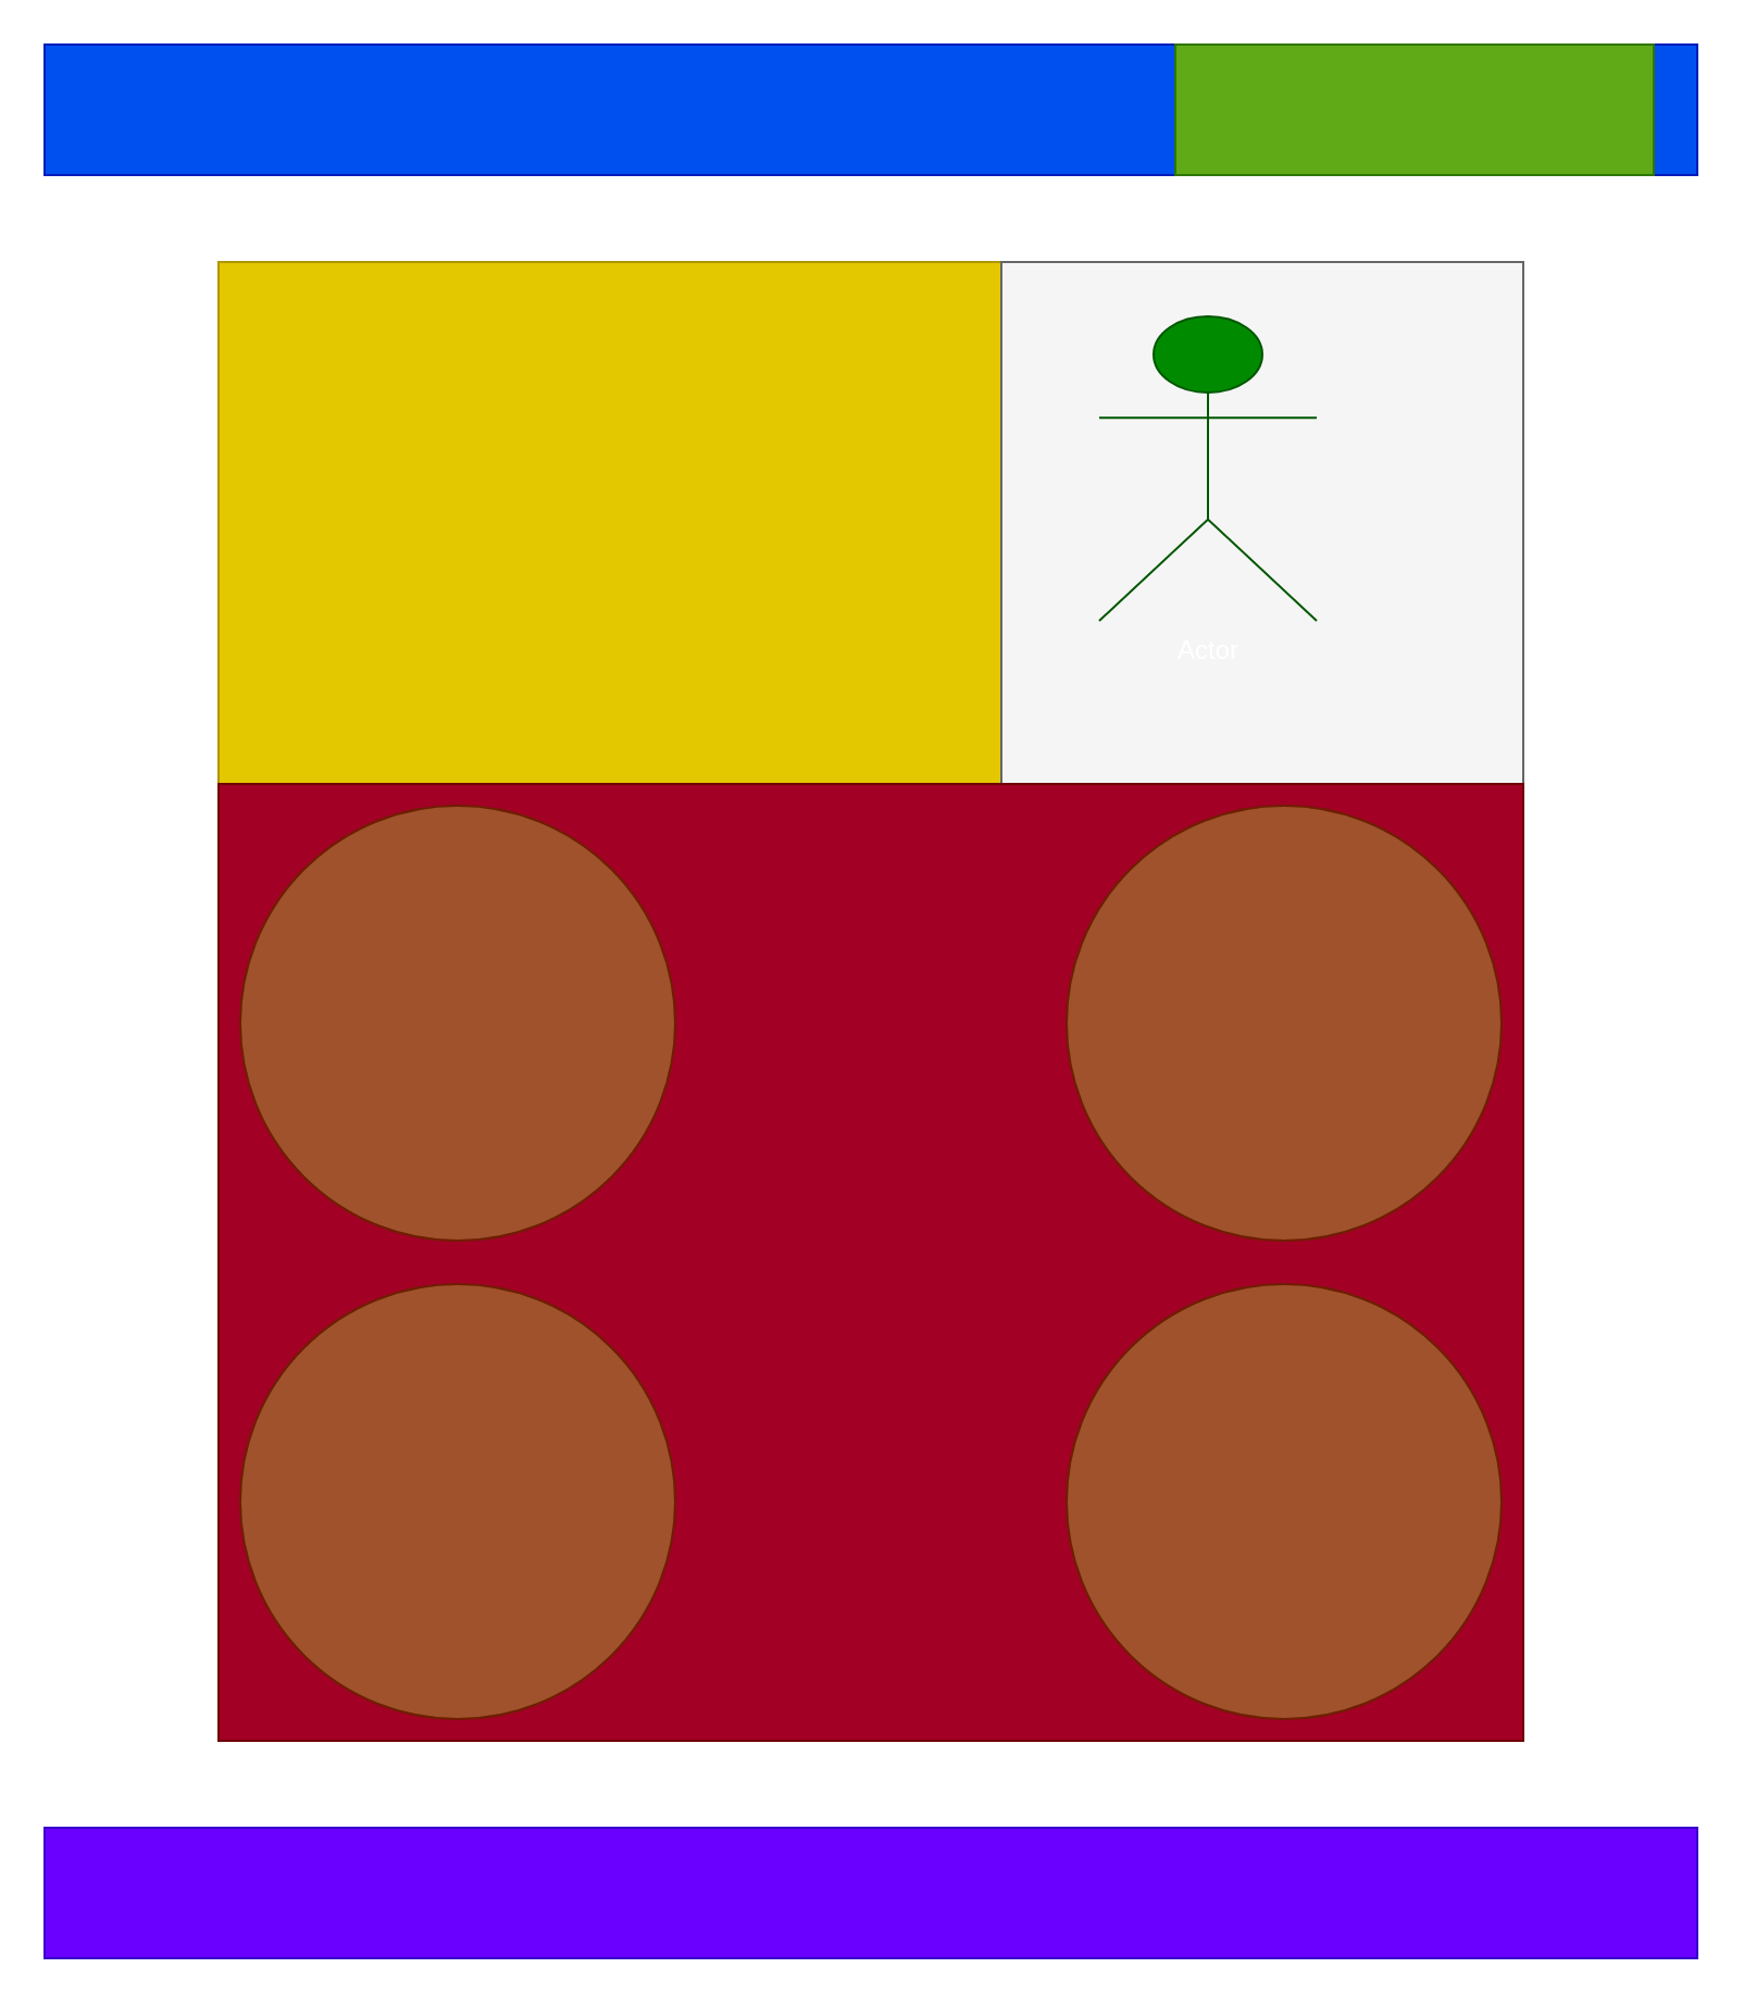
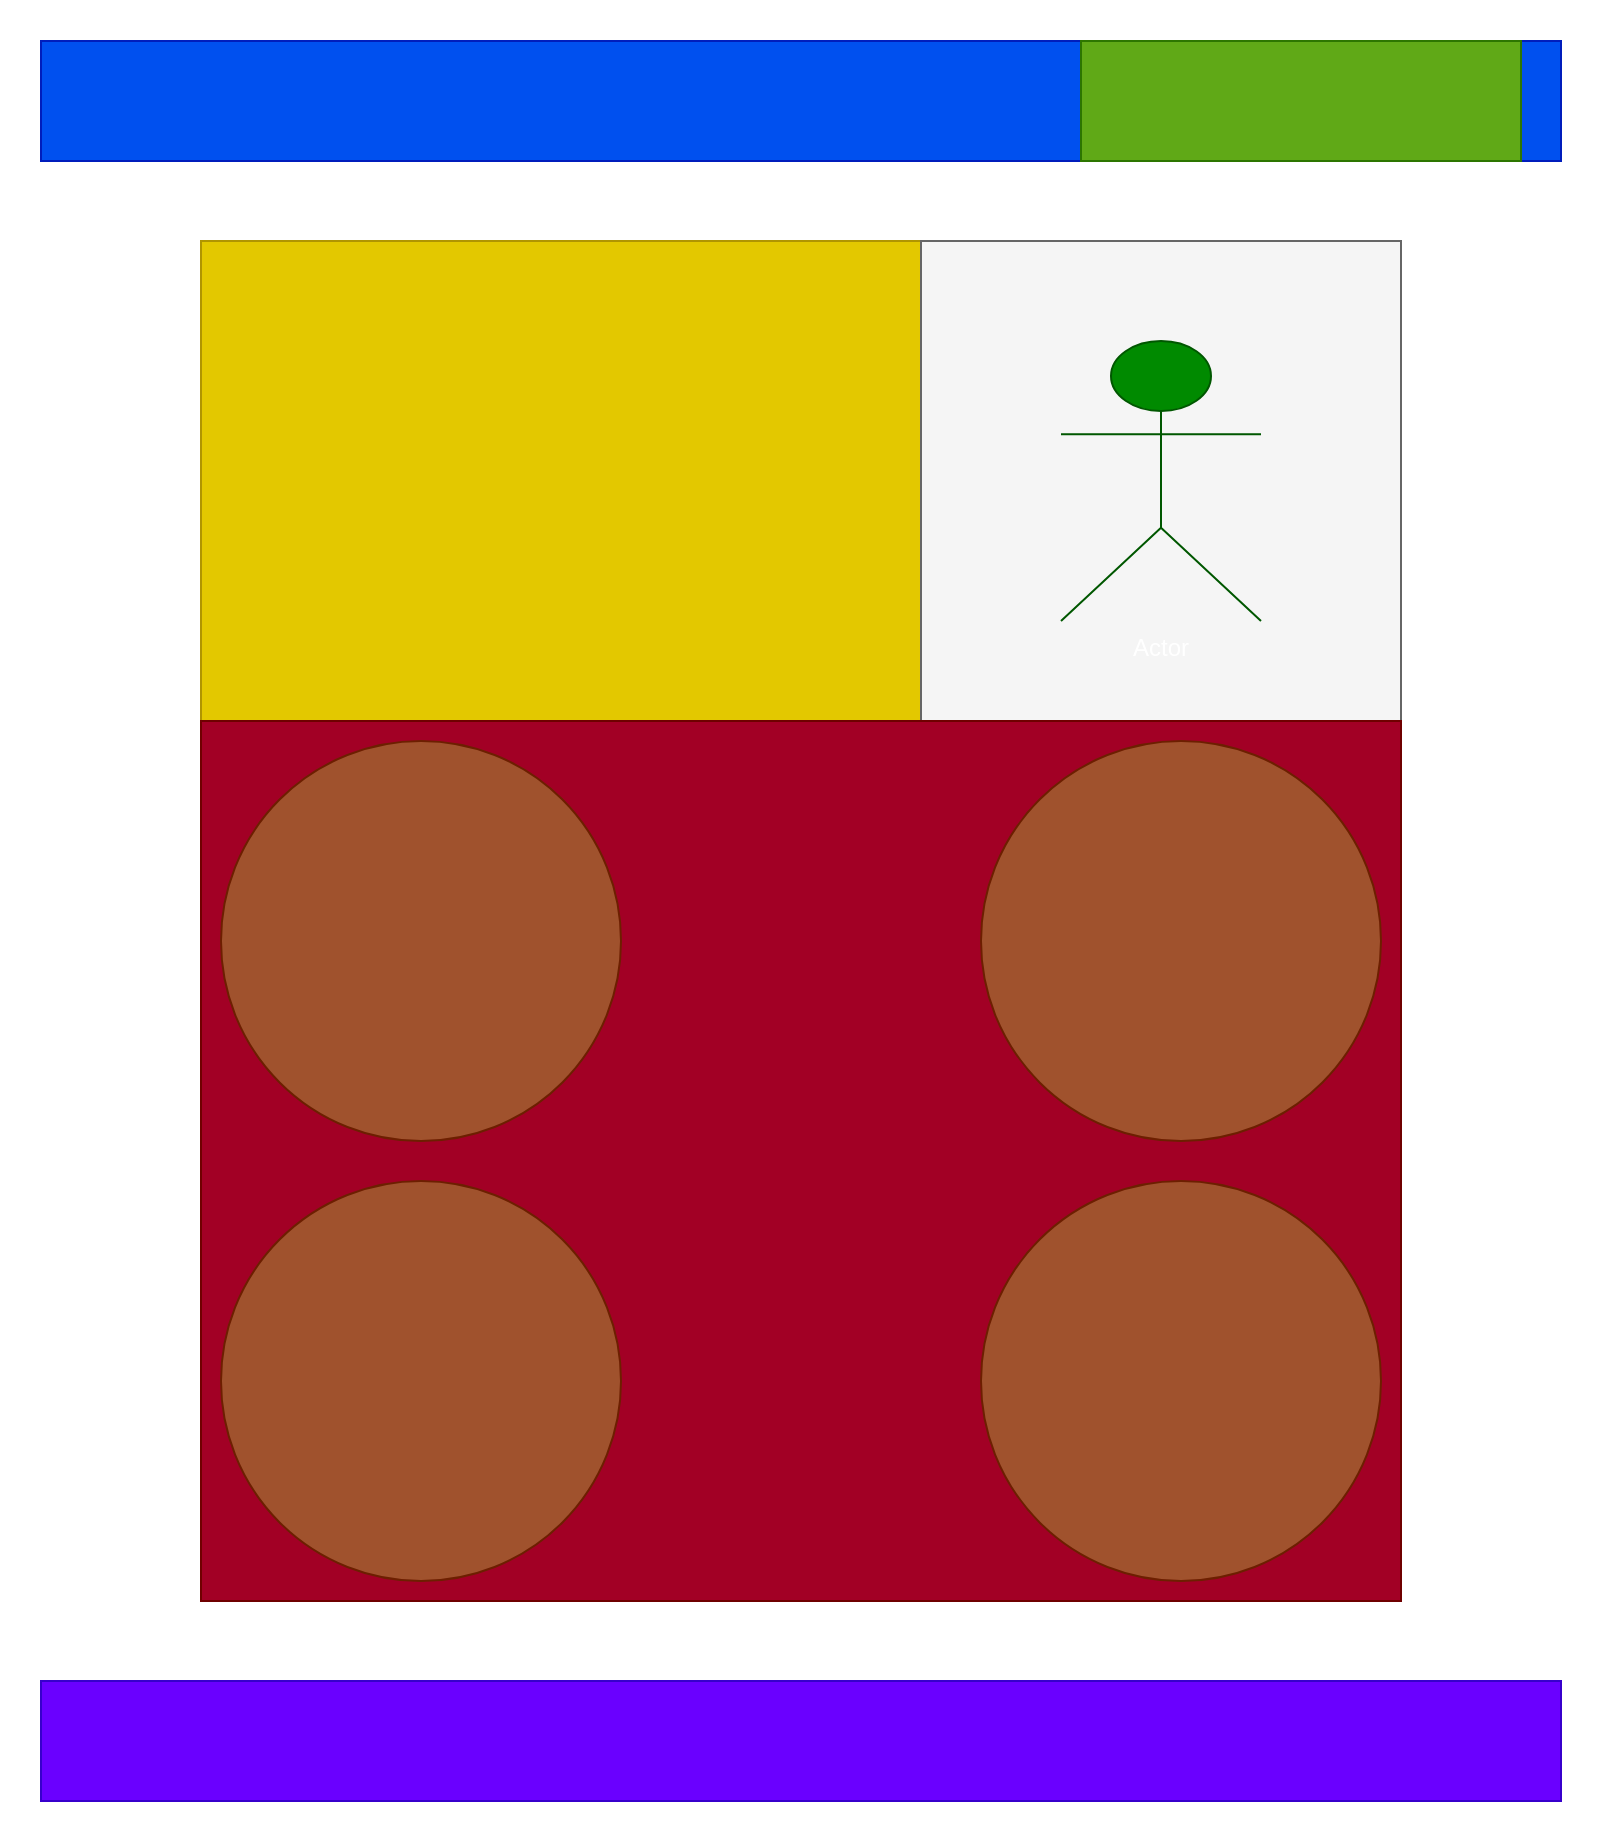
  <mxCell id="0" />
  <mxCell id="1" parent="0" />
  <mxCell id="2" value="" style="rounded=0;whiteSpace=wrap;html=1;fillColor=#0050ef;fontColor=#ffffff;strokeColor=#001DBC;" parent="1" vertex="1"><mxGeometry x="20" y="20" width="760" height="60" as="geometry" /></mxCell>
  <mxCell id="3" value="" style="rounded=0;whiteSpace=wrap;html=1;fillColor=#60a917;fontColor=#ffffff;strokeColor=#2D7600;" parent="1" vertex="1"><mxGeometry x="540" y="20" width="220" height="60" as="geometry" /></mxCell>
  <mxCell id="4" value="" style="rounded=0;whiteSpace=wrap;html=1;fillColor=#e3c800;fontColor=#000000;strokeColor=#B09500;" parent="1" vertex="1"><mxGeometry x="100" y="120" width="360" height="240" as="geometry" /></mxCell>
  <mxCell id="5" value="" style="whiteSpace=wrap;html=1;aspect=fixed;fillColor=#f5f5f5;fontColor=#333333;strokeColor=#666666;" parent="1" vertex="1"><mxGeometry x="460" y="120" width="240" height="240" as="geometry" /></mxCell>
- <mxCell id="6" value="Actor" style="shape=umlActor;verticalLabelPosition=bottom;verticalAlign=top;html=1;outlineConnect=0;fillColor=#008a00;fontColor=#ffffff;strokeColor=#005700;" vertex="1" parent="1"><mxGeometry x="505" y="145" width="100" height="140" as="geometry" /></mxCell>
+ <mxCell id="6" value="Actor" style="shape=umlActor;verticalLabelPosition=bottom;verticalAlign=top;html=1;outlineConnect=0;fillColor=#008a00;fontColor=#ffffff;strokeColor=#005700;" vertex="1" parent="1"><mxGeometry x="530" y="170" width="100" height="140" as="geometry" /></mxCell>
  <mxCell id="7" value="" style="rounded=0;whiteSpace=wrap;html=1;fillColor=#6a00ff;fontColor=#ffffff;strokeColor=#3700CC;" vertex="1" parent="1"><mxGeometry x="20" y="840" width="760" height="60" as="geometry" /></mxCell>
  <mxCell id="8" value="" style="rounded=0;whiteSpace=wrap;html=1;fillColor=#a20025;fontColor=#ffffff;strokeColor=#6F0000;" vertex="1" parent="1"><mxGeometry x="100" y="360" width="600" height="440" as="geometry" /></mxCell>
  <mxCell id="9" value="" style="ellipse;whiteSpace=wrap;html=1;aspect=fixed;fillColor=#a0522d;fontColor=#ffffff;strokeColor=#6D1F00;" vertex="1" parent="1"><mxGeometry x="110" y="370" width="200" height="200" as="geometry" /></mxCell>
  <mxCell id="10" value="" style="ellipse;whiteSpace=wrap;html=1;aspect=fixed;fillColor=#a0522d;fontColor=#ffffff;strokeColor=#6D1F00;" vertex="1" parent="1"><mxGeometry x="490" y="590" width="200" height="200" as="geometry" /></mxCell>
  <mxCell id="11" value="" style="ellipse;whiteSpace=wrap;html=1;aspect=fixed;fillColor=#a0522d;fontColor=#ffffff;strokeColor=#6D1F00;" vertex="1" parent="1"><mxGeometry x="110" y="590" width="200" height="200" as="geometry" /></mxCell>
  <mxCell id="12" value="" style="ellipse;whiteSpace=wrap;html=1;aspect=fixed;fillColor=#a0522d;fontColor=#ffffff;strokeColor=#6D1F00;" vertex="1" parent="1"><mxGeometry x="490" y="370" width="200" height="200" as="geometry" /></mxCell>
